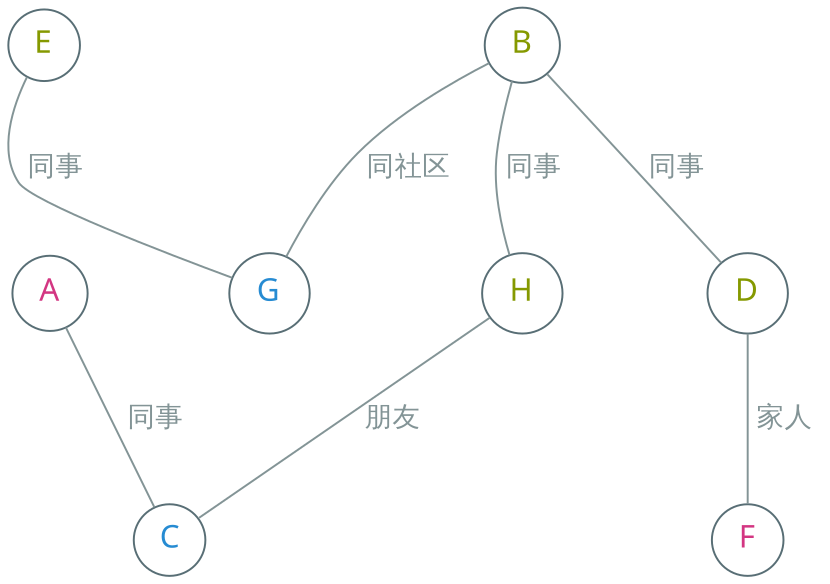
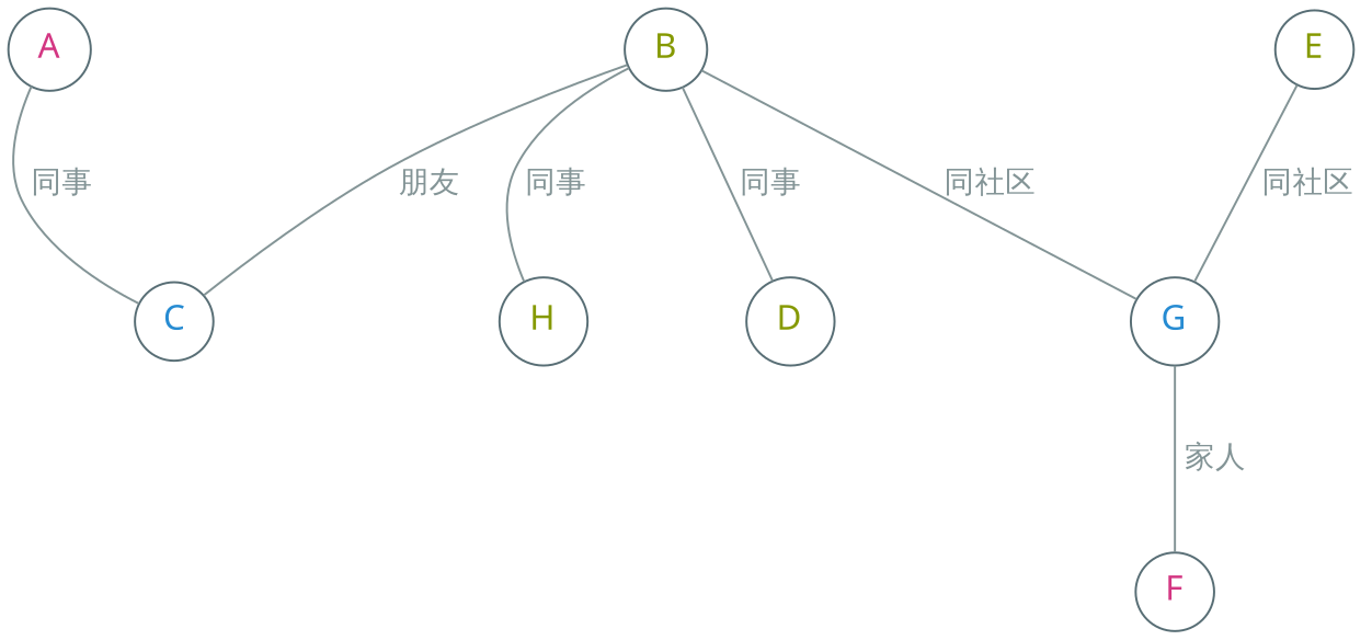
  digraph {
    align=right
    nodesep=1
    ranksep=1
    node [color="#586e75" fontcolor="#859900" fontname=LXGW fontsize=16 shape=circle]
    edge [color="#839496" dir=none fontcolor="#839496" fontname=LXGW fontsize=14]
    C [fontcolor="#268bd2"]
    B
    G [fontcolor="#268bd2"]
    H
    D
    F [fontcolor="#d33682"]
    A [fontcolor="#d33682"]
    E
-   H -> C [label=" 朋友 "]
+   B -> C [label=" 朋友 "]
    B -> G [label=" 同社区 "]
    B -> H [label=" 同事 "]
    B -> D [label=" 同事 "]
-   D -> F [label=" 家人 "]
+   G -> F [label=" 家人 "]
    A -> C [label=" 同事 "]
-   E -> G [label=" 同事 "]
+   E -> G [label=" 同社区 "]
  }
